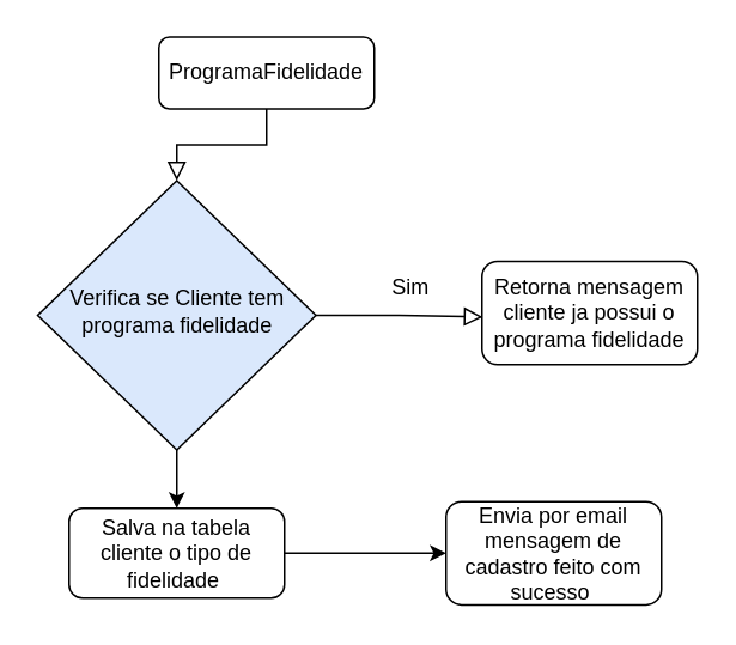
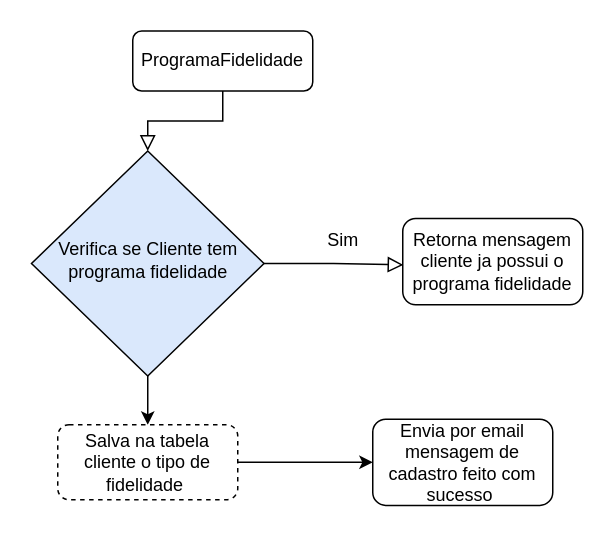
  <mxCell id="0" />
  <mxCell id="1" parent="0" />
  <mxCell id="2" value="" style="rounded=0;html=1;jettySize=auto;orthogonalLoop=1;fontSize=11;endArrow=block;endFill=0;endSize=8;strokeWidth=1;shadow=0;labelBackgroundColor=none;edgeStyle=orthogonalEdgeStyle;" edge="1" parent="1" source="3" target="6"><mxGeometry relative="1" as="geometry" /></mxCell>
  <mxCell id="3" value="ProgramaFidelidade" style="rounded=1;whiteSpace=wrap;html=1;fontSize=12;glass=0;strokeWidth=1;shadow=0;" vertex="1" parent="1"><mxGeometry x="88" y="20" width="120" height="40" as="geometry" /></mxCell>
  <mxCell id="4" value="" style="edgeStyle=orthogonalEdgeStyle;rounded=0;html=1;jettySize=auto;orthogonalLoop=1;fontSize=11;endArrow=block;endFill=0;endSize=8;strokeWidth=1;shadow=0;labelBackgroundColor=none;entryX=0.004;entryY=0.538;entryDx=0;entryDy=0;entryPerimeter=0;" edge="1" parent="1" source="6" target="9"><mxGeometry y="10" relative="1" as="geometry"><mxPoint as="offset" /><mxPoint x="276" y="175" as="targetPoint" /></mxGeometry></mxCell>
  <mxCell id="5" style="edgeStyle=orthogonalEdgeStyle;rounded=0;orthogonalLoop=1;jettySize=auto;html=1;" edge="1" parent="1" source="6" target="7"><mxGeometry relative="1" as="geometry" /></mxCell>
  <mxCell id="6" value="Verifica se Cliente tem programa fidelidade" style="rhombus;whiteSpace=wrap;html=1;shadow=0;fontFamily=Helvetica;fontSize=12;align=center;strokeWidth=1;spacing=6;spacingTop=-4;fillColor=#dae8fc;" vertex="1" parent="1"><mxGeometry x="20.5" y="100" width="155" height="150" as="geometry" /></mxCell>
- <mxCell id="7" value="Salva na tabela cliente o tipo de fidelidade&amp;nbsp;" style="rounded=1;whiteSpace=wrap;html=1;fontSize=12;glass=0;strokeWidth=1;shadow=0;" vertex="1" parent="1"><mxGeometry x="38" y="282.5" width="120" height="50" as="geometry" /></mxCell>
+ <mxCell id="7" value="Salva na tabela cliente o tipo de fidelidade&amp;nbsp;" style="rounded=1;whiteSpace=wrap;html=1;fontSize=12;glass=0;strokeWidth=1;shadow=0;dashed=1;" vertex="1" parent="1"><mxGeometry x="38" y="282.5" width="120" height="50" as="geometry" /></mxCell>
  <mxCell id="8" value="Sim" style="text;html=1;align=center;verticalAlign=middle;resizable=0;points=[];autosize=1;strokeColor=none;fillColor=none;" vertex="1" parent="1"><mxGeometry x="208" y="145" width="40" height="30" as="geometry" /></mxCell>
  <mxCell id="9" value="Retorna mensagem cliente ja possui o programa fidelidade" style="rounded=1;whiteSpace=wrap;html=1;fontSize=12;glass=0;strokeWidth=1;shadow=0;" vertex="1" parent="1"><mxGeometry x="268" y="145" width="120" height="57.5" as="geometry" /></mxCell>
  <mxCell id="10" value="" style="endArrow=classic;html=1;rounded=0;exitX=1;exitY=0.5;exitDx=0;exitDy=0;entryX=0;entryY=0.5;entryDx=0;entryDy=0;" edge="1" parent="1" source="7" target="11"><mxGeometry width="50" height="50" relative="1" as="geometry"><mxPoint x="198" y="360" as="sourcePoint" /><mxPoint x="248" y="310" as="targetPoint" /></mxGeometry></mxCell>
  <mxCell id="11" value="Envia por email mensagem de cadastro feito com sucesso&amp;nbsp;" style="rounded=1;whiteSpace=wrap;html=1;fontSize=12;glass=0;strokeWidth=1;shadow=0;" vertex="1" parent="1"><mxGeometry x="248" y="278.75" width="120" height="57.5" as="geometry" /></mxCell>
